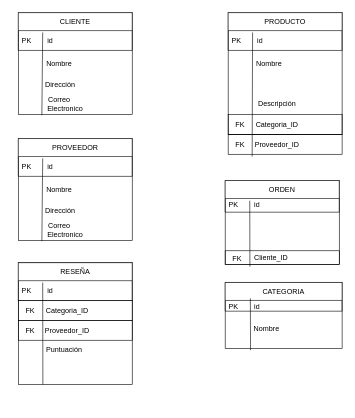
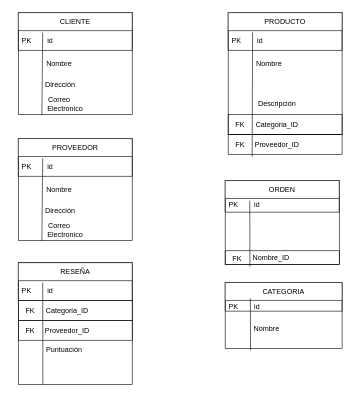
  <mxCell id="0" />
  <mxCell id="1" parent="0" />
  <mxCell id="2" value="" style="group;strokeColor=default;" vertex="1" connectable="0" parent="1"><mxGeometry x="30" y="20" width="190" height="170" as="geometry" /></mxCell>
  <mxCell id="3" value="CLIENTE" style="swimlane;fontStyle=0;childLayout=stackLayout;horizontal=1;startSize=30;horizontalStack=0;resizeParent=1;resizeParentMax=0;resizeLast=0;collapsible=1;marginBottom=0;whiteSpace=wrap;html=1;" vertex="1" parent="2"><mxGeometry width="190" height="63.117" as="geometry" /></mxCell>
  <mxCell id="4" value="PK&amp;nbsp; &amp;nbsp; &amp;nbsp; &amp;nbsp; id" style="text;align=left;verticalAlign=middle;spacingLeft=4;spacingRight=4;overflow=hidden;points=[[0,0.5],[1,0.5]];portConstraint=eastwest;rotatable=0;whiteSpace=wrap;html=1;" vertex="1" parent="3"><mxGeometry y="30" width="190" height="33.117" as="geometry" /></mxCell>
  <mxCell id="5" value="Nombre&amp;nbsp; &amp;nbsp; &amp;nbsp; &amp;nbsp; &amp;nbsp; &amp;nbsp; &amp;nbsp; &amp;nbsp;&amp;nbsp;" style="text;html=1;strokeColor=none;fillColor=none;align=center;verticalAlign=middle;whiteSpace=wrap;rounded=0;shadow=1;" vertex="1" parent="2"><mxGeometry y="66.234" width="190" height="37.532" as="geometry" /></mxCell>
  <mxCell id="6" value="Dirección&amp;nbsp; &amp;nbsp; &amp;nbsp; &amp;nbsp; &amp;nbsp; &amp;nbsp; &amp;nbsp; &amp;nbsp;" style="text;html=1;strokeColor=none;fillColor=none;align=center;verticalAlign=middle;whiteSpace=wrap;rounded=0;" vertex="1" parent="2"><mxGeometry y="103.766" width="190" height="33.117" as="geometry" /></mxCell>
  <mxCell id="7" value="&amp;nbsp; &amp;nbsp; &amp;nbsp; &amp;nbsp; &amp;nbsp; &amp;nbsp; &amp;nbsp;Correo&amp;nbsp; &amp;nbsp; &amp;nbsp; &amp;nbsp; &amp;nbsp; &amp;nbsp; &amp;nbsp; &amp;nbsp; &amp;nbsp; &amp;nbsp; &amp;nbsp; &amp;nbsp; &amp;nbsp; &amp;nbsp; &amp;nbsp; Electronico&amp;nbsp; &amp;nbsp; &amp;nbsp; &amp;nbsp; &amp;nbsp;&amp;nbsp;" style="text;html=1;strokeColor=none;fillColor=none;align=center;verticalAlign=middle;whiteSpace=wrap;rounded=0;" vertex="1" parent="2"><mxGeometry y="136.883" width="190" height="33.117" as="geometry" /></mxCell>
  <mxCell id="8" value="" style="endArrow=none;html=1;rounded=0;exitX=0.207;exitY=1.033;exitDx=0;exitDy=0;exitPerimeter=0;" edge="1" parent="2" source="7"><mxGeometry width="50" height="50" relative="1" as="geometry"><mxPoint x="40.714" y="136.883" as="sourcePoint" /><mxPoint x="40.714" y="33.117" as="targetPoint" /></mxGeometry></mxCell>
  <mxCell id="9" value="" style="group" vertex="1" connectable="0" parent="1"><mxGeometry x="370" y="20" width="200" height="236.233" as="geometry" /></mxCell>
  <mxCell id="10" value="" style="group;strokeColor=default;" vertex="1" connectable="0" parent="9"><mxGeometry x="10" width="190" height="203.113" as="geometry" /></mxCell>
  <mxCell id="11" value="PRODUCTO" style="swimlane;fontStyle=0;childLayout=stackLayout;horizontal=1;startSize=30;horizontalStack=0;resizeParent=1;resizeParentMax=0;resizeLast=0;collapsible=1;marginBottom=0;whiteSpace=wrap;html=1;" vertex="1" parent="10"><mxGeometry width="190" height="63.117" as="geometry" /></mxCell>
  <mxCell id="12" value="PK&amp;nbsp; &amp;nbsp; &amp;nbsp; &amp;nbsp; id" style="text;align=left;verticalAlign=middle;spacingLeft=4;spacingRight=4;overflow=hidden;points=[[0,0.5],[1,0.5]];portConstraint=eastwest;rotatable=0;whiteSpace=wrap;html=1;" vertex="1" parent="11"><mxGeometry y="30" width="190" height="33.117" as="geometry" /></mxCell>
  <mxCell id="13" value="Nombre&amp;nbsp; &amp;nbsp; &amp;nbsp; &amp;nbsp; &amp;nbsp; &amp;nbsp; &amp;nbsp; &amp;nbsp;&amp;nbsp;" style="text;html=1;strokeColor=none;fillColor=none;align=center;verticalAlign=middle;whiteSpace=wrap;rounded=0;shadow=1;" vertex="1" parent="10"><mxGeometry y="66.234" width="190" height="37.532" as="geometry" /></mxCell>
  <mxCell id="14" value="Descripción&amp;nbsp; &amp;nbsp; &amp;nbsp; &amp;nbsp;&amp;nbsp;" style="text;html=1;strokeColor=none;fillColor=none;align=center;verticalAlign=middle;whiteSpace=wrap;rounded=0;" vertex="1" parent="10"><mxGeometry y="136.883" width="190" height="33.117" as="geometry" /></mxCell>
  <mxCell id="15" value="" style="endArrow=none;html=1;rounded=0;" edge="1" parent="10"><mxGeometry width="50" height="50" relative="1" as="geometry"><mxPoint x="40" y="240" as="sourcePoint" /><mxPoint x="40.714" y="33.117" as="targetPoint" /></mxGeometry></mxCell>
  <mxCell id="16" value="Categoria_ID&amp;nbsp; &amp;nbsp; &amp;nbsp; &amp;nbsp;&amp;nbsp;" style="text;html=1;strokeColor=default;fillColor=none;align=center;verticalAlign=middle;whiteSpace=wrap;rounded=0;" vertex="1" parent="10"><mxGeometry y="169.996" width="190" height="33.117" as="geometry" /></mxCell>
  <mxCell id="17" value="FK" style="text;html=1;strokeColor=none;fillColor=none;align=center;verticalAlign=middle;whiteSpace=wrap;rounded=0;" vertex="1" parent="10"><mxGeometry x="-10" y="173.11" width="60" height="30" as="geometry" /></mxCell>
  <mxCell id="18" value="Proveedor_ID&amp;nbsp; &amp;nbsp; &amp;nbsp; &amp;nbsp;&amp;nbsp;" style="text;html=1;strokeColor=default;fillColor=none;align=center;verticalAlign=middle;whiteSpace=wrap;rounded=0;" vertex="1" parent="9"><mxGeometry x="10" y="203.116" width="190" height="33.117" as="geometry" /></mxCell>
  <mxCell id="19" value="FK" style="text;html=1;strokeColor=none;fillColor=none;align=center;verticalAlign=middle;whiteSpace=wrap;rounded=0;" vertex="1" parent="9"><mxGeometry y="206.23" width="60" height="30" as="geometry" /></mxCell>
  <mxCell id="20" value="" style="group" vertex="1" connectable="0" parent="1"><mxGeometry x="370" y="300" width="200" height="143.77" as="geometry" /></mxCell>
  <mxCell id="21" value="" style="group;strokeColor=default;" vertex="1" connectable="0" parent="20"><mxGeometry x="5.01" width="190.25" height="140" as="geometry" /></mxCell>
  <mxCell id="22" value="ORDEN" style="swimlane;fontStyle=0;childLayout=stackLayout;horizontal=1;startSize=30;horizontalStack=0;resizeParent=1;resizeParentMax=0;resizeLast=0;collapsible=1;marginBottom=0;whiteSpace=wrap;html=1;" vertex="1" parent="21"><mxGeometry width="190.25" height="52.827" as="geometry" /></mxCell>
  <mxCell id="23" value="PK&amp;nbsp; &amp;nbsp; &amp;nbsp; &amp;nbsp; id" style="text;align=left;verticalAlign=middle;spacingLeft=4;spacingRight=4;overflow=hidden;points=[[0,0.5],[1,0.5]];portConstraint=eastwest;rotatable=0;whiteSpace=wrap;html=1;" vertex="1" parent="22"><mxGeometry y="30" width="190.25" height="22.827" as="geometry" /></mxCell>
  <mxCell id="24" value="" style="endArrow=none;html=1;rounded=0;" edge="1" parent="21"><mxGeometry width="50" height="50" relative="1" as="geometry"><mxPoint x="41.25" y="143.77" as="sourcePoint" /><mxPoint x="40.99" y="33.77" as="targetPoint" /></mxGeometry></mxCell>
- <mxCell id="25" value="Cliente_ID&amp;nbsp; &amp;nbsp; &amp;nbsp; &amp;nbsp; &amp;nbsp; &amp;nbsp;" style="text;html=1;strokeColor=default;fillColor=none;align=center;verticalAlign=middle;whiteSpace=wrap;rounded=0;" vertex="1" parent="21"><mxGeometry y="117.173" width="190.25" height="22.827" as="geometry" /></mxCell>
+ <mxCell id="25" value="Nombre_ID&amp;nbsp; &amp;nbsp; &amp;nbsp; &amp;nbsp; &amp;nbsp; &amp;nbsp;" style="text;html=1;strokeColor=default;fillColor=none;align=center;verticalAlign=middle;whiteSpace=wrap;rounded=0;" vertex="1" parent="21"><mxGeometry y="117.173" width="190.25" height="22.827" as="geometry" /></mxCell>
  <mxCell id="26" value="FK" style="text;html=1;strokeColor=none;fillColor=none;align=center;verticalAlign=middle;whiteSpace=wrap;rounded=0;" vertex="1" parent="21"><mxGeometry x="-10.013" y="119.32" width="60.079" height="20.678" as="geometry" /></mxCell>
  <mxCell id="27" value="" style="group" vertex="1" connectable="0" parent="1"><mxGeometry x="370" y="470" width="200" height="110" as="geometry" /></mxCell>
  <mxCell id="28" value="" style="group;strokeColor=default;" vertex="1" connectable="0" parent="27"><mxGeometry x="5.01" width="194.99" height="110" as="geometry" /></mxCell>
  <mxCell id="29" value="CATEGORIA" style="swimlane;fontStyle=0;childLayout=stackLayout;horizontal=1;startSize=30;horizontalStack=0;resizeParent=1;resizeParentMax=0;resizeLast=0;collapsible=1;marginBottom=0;whiteSpace=wrap;html=1;" vertex="1" parent="28"><mxGeometry width="194.99" height="47.935" as="geometry" /></mxCell>
  <mxCell id="30" value="PK&amp;nbsp; &amp;nbsp; &amp;nbsp; &amp;nbsp; id" style="text;align=left;verticalAlign=middle;spacingLeft=4;spacingRight=4;overflow=hidden;points=[[0,0.5],[1,0.5]];portConstraint=eastwest;rotatable=0;whiteSpace=wrap;html=1;" vertex="1" parent="29"><mxGeometry y="30" width="194.99" height="17.935" as="geometry" /></mxCell>
  <mxCell id="31" value="Nombre&amp;nbsp; &amp;nbsp; &amp;nbsp; &amp;nbsp; &amp;nbsp; &amp;nbsp; &amp;nbsp; &amp;nbsp; &amp;nbsp;" style="text;html=1;strokeColor=none;fillColor=none;align=center;verticalAlign=middle;whiteSpace=wrap;rounded=0;shadow=1;" vertex="1" parent="28"><mxGeometry x="2.76" y="60.001" width="189.464" height="35.248" as="geometry" /></mxCell>
  <mxCell id="32" value="" style="endArrow=none;html=1;rounded=0;" edge="1" parent="28"><mxGeometry width="50" height="50" relative="1" as="geometry"><mxPoint x="42.278" y="112.962" as="sourcePoint" /><mxPoint x="42.011" y="26.534" as="targetPoint" /></mxGeometry></mxCell>
  <mxCell id="33" value="" style="group;strokeColor=default;" vertex="1" connectable="0" parent="1"><mxGeometry x="30" y="230" width="190" height="170" as="geometry" /></mxCell>
  <mxCell id="34" value="PROVEEDOR" style="swimlane;fontStyle=0;childLayout=stackLayout;horizontal=1;startSize=30;horizontalStack=0;resizeParent=1;resizeParentMax=0;resizeLast=0;collapsible=1;marginBottom=0;whiteSpace=wrap;html=1;" vertex="1" parent="33"><mxGeometry width="190" height="63.117" as="geometry" /></mxCell>
  <mxCell id="35" value="PK&amp;nbsp; &amp;nbsp; &amp;nbsp; &amp;nbsp; id" style="text;align=left;verticalAlign=middle;spacingLeft=4;spacingRight=4;overflow=hidden;points=[[0,0.5],[1,0.5]];portConstraint=eastwest;rotatable=0;whiteSpace=wrap;html=1;" vertex="1" parent="34"><mxGeometry y="30" width="190" height="33.117" as="geometry" /></mxCell>
  <mxCell id="36" value="Nombre&amp;nbsp; &amp;nbsp; &amp;nbsp; &amp;nbsp; &amp;nbsp; &amp;nbsp; &amp;nbsp; &amp;nbsp;&amp;nbsp;" style="text;html=1;strokeColor=none;fillColor=none;align=center;verticalAlign=middle;whiteSpace=wrap;rounded=0;shadow=1;" vertex="1" parent="33"><mxGeometry y="66.234" width="190" height="37.532" as="geometry" /></mxCell>
  <mxCell id="37" value="Dirección&amp;nbsp; &amp;nbsp; &amp;nbsp; &amp;nbsp; &amp;nbsp; &amp;nbsp; &amp;nbsp; &amp;nbsp;" style="text;html=1;strokeColor=none;fillColor=none;align=center;verticalAlign=middle;whiteSpace=wrap;rounded=0;" vertex="1" parent="33"><mxGeometry y="103.766" width="190" height="33.117" as="geometry" /></mxCell>
  <mxCell id="38" value="&amp;nbsp; &amp;nbsp; &amp;nbsp; &amp;nbsp; &amp;nbsp; &amp;nbsp; &amp;nbsp;Correo&amp;nbsp; &amp;nbsp; &amp;nbsp; &amp;nbsp; &amp;nbsp; &amp;nbsp; &amp;nbsp; &amp;nbsp; &amp;nbsp; &amp;nbsp; &amp;nbsp; &amp;nbsp; &amp;nbsp; &amp;nbsp; &amp;nbsp; Electronico&amp;nbsp; &amp;nbsp; &amp;nbsp; &amp;nbsp; &amp;nbsp;&amp;nbsp;" style="text;html=1;strokeColor=none;fillColor=none;align=center;verticalAlign=middle;whiteSpace=wrap;rounded=0;" vertex="1" parent="33"><mxGeometry y="136.883" width="190" height="33.117" as="geometry" /></mxCell>
  <mxCell id="39" value="" style="endArrow=none;html=1;rounded=0;exitX=0.207;exitY=1.033;exitDx=0;exitDy=0;exitPerimeter=0;" edge="1" parent="33" source="38"><mxGeometry width="50" height="50" relative="1" as="geometry"><mxPoint x="40.714" y="136.883" as="sourcePoint" /><mxPoint x="40.714" y="33.117" as="targetPoint" /></mxGeometry></mxCell>
  <mxCell id="40" value="" style="group" vertex="1" connectable="0" parent="1"><mxGeometry x="20" y="437" width="200" height="236.233" as="geometry" /></mxCell>
  <mxCell id="41" value="" style="group;strokeColor=default;" vertex="1" connectable="0" parent="40"><mxGeometry x="10" width="190" height="203.113" as="geometry" /></mxCell>
  <mxCell id="42" value="RESEÑA" style="swimlane;fontStyle=0;childLayout=stackLayout;horizontal=1;startSize=30;horizontalStack=0;resizeParent=1;resizeParentMax=0;resizeLast=0;collapsible=1;marginBottom=0;whiteSpace=wrap;html=1;" vertex="1" parent="41"><mxGeometry width="190" height="63.117" as="geometry" /></mxCell>
  <mxCell id="43" value="PK&amp;nbsp; &amp;nbsp; &amp;nbsp; &amp;nbsp; id" style="text;align=left;verticalAlign=middle;spacingLeft=4;spacingRight=4;overflow=hidden;points=[[0,0.5],[1,0.5]];portConstraint=eastwest;rotatable=0;whiteSpace=wrap;html=1;" vertex="1" parent="42"><mxGeometry y="30" width="190" height="33.117" as="geometry" /></mxCell>
  <mxCell id="44" value="" style="endArrow=none;html=1;rounded=0;" edge="1" parent="41"><mxGeometry width="50" height="50" relative="1" as="geometry"><mxPoint x="41" y="203" as="sourcePoint" /><mxPoint x="40.714" y="33.117" as="targetPoint" /></mxGeometry></mxCell>
  <mxCell id="45" value="Categoria_ID&amp;nbsp; &amp;nbsp; &amp;nbsp; &amp;nbsp;&amp;nbsp;" style="text;html=1;strokeColor=default;fillColor=none;align=center;verticalAlign=middle;whiteSpace=wrap;rounded=0;" vertex="1" parent="41"><mxGeometry y="63.116" width="190" height="33.117" as="geometry" /></mxCell>
  <mxCell id="46" value="FK" style="text;html=1;strokeColor=none;fillColor=none;align=center;verticalAlign=middle;whiteSpace=wrap;rounded=0;" vertex="1" parent="41"><mxGeometry x="-10" y="66.23" width="60" height="30" as="geometry" /></mxCell>
  <mxCell id="47" value="Proveedor_ID&amp;nbsp; &amp;nbsp; &amp;nbsp; &amp;nbsp;&amp;nbsp;" style="text;html=1;strokeColor=default;fillColor=none;align=center;verticalAlign=middle;whiteSpace=wrap;rounded=0;" vertex="1" parent="41"><mxGeometry y="96.236" width="190" height="33.117" as="geometry" /></mxCell>
  <mxCell id="48" value="FK" style="text;html=1;strokeColor=none;fillColor=none;align=center;verticalAlign=middle;whiteSpace=wrap;rounded=0;" vertex="1" parent="41"><mxGeometry x="-10" y="99.35" width="60" height="30" as="geometry" /></mxCell>
  <mxCell id="49" value="Puntuación&amp;nbsp; &amp;nbsp; &amp;nbsp; &amp;nbsp; &amp;nbsp; &amp;nbsp;" style="text;html=1;strokeColor=none;fillColor=none;align=center;verticalAlign=middle;whiteSpace=wrap;rounded=0;" vertex="1" parent="41"><mxGeometry y="129.35" width="190" height="30.65" as="geometry" /></mxCell>
